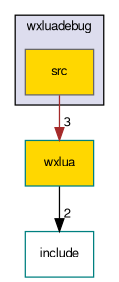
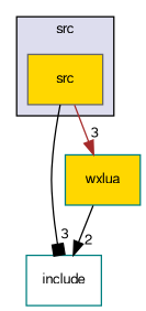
  digraph {
    compound=true
    node [color=teal fillcolor=gold fontname=FreeSans fontsize=10 shape=box style=filled]
    edge [arrowhead=normal color=black headlabel=3 labeldistance=1.5 labelfontname=FreeSans labelfontsize=10]
    n1 [color=gray40 label=src pencolor=black]
    n2 [fillcolor=white label=include]
    n3 [label=wxlua]
    subgraph cluster_1 {
      bgcolor="#ddddee"
      fontname=FreeSans
      fontsize=10
-     label=wxluadebug
+     label=src
      pencolor=black
      n1
    }
+   n1 -> n2 [arrowhead=box]
    n1 -> n3 [color=brown]
    n3 -> n2 [headlabel=2]
  }
